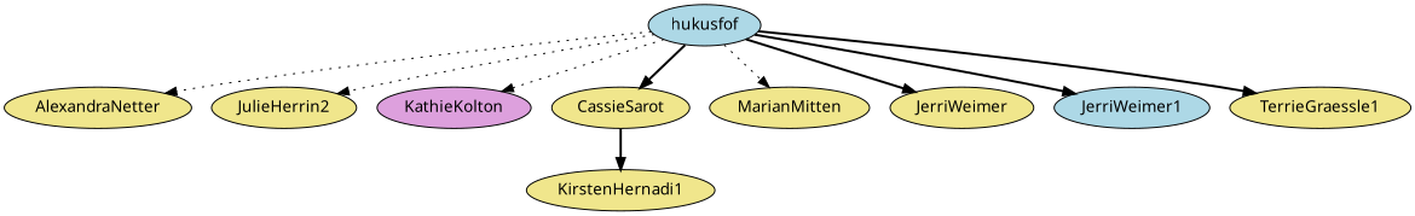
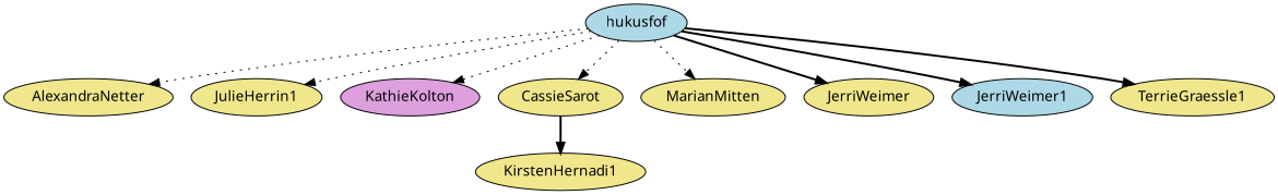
  strict digraph {
    fontname="Noto Sans"
    node [fillcolor=khaki fontname="Noto Sans" style=filled]
    edge [fontname="Noto Sans" style=bold]
    hukusfof [fillcolor=lightblue]
    AlexandraNetter
-   JulieHerrin1 [label=JulieHerrin2]
+   JulieHerrin1
    KathieKolton [fillcolor=plum]
    CassieSarot
    MarianMitten
    n7 [label=JerriWeimer]
    JerriWeimer1 [fillcolor=lightblue]
    TerrieGraessle1
    KirstenHernadi1
    hukusfof -> AlexandraNetter [style=dotted]
    hukusfof -> JulieHerrin1 [style=dotted]
    hukusfof -> KathieKolton [style=dotted]
-   hukusfof -> CassieSarot
+   hukusfof -> CassieSarot [style=dotted]
    hukusfof -> MarianMitten [style=dotted]
    hukusfof -> n7
    hukusfof -> JerriWeimer1
    hukusfof -> TerrieGraessle1
    CassieSarot -> KirstenHernadi1
  }
